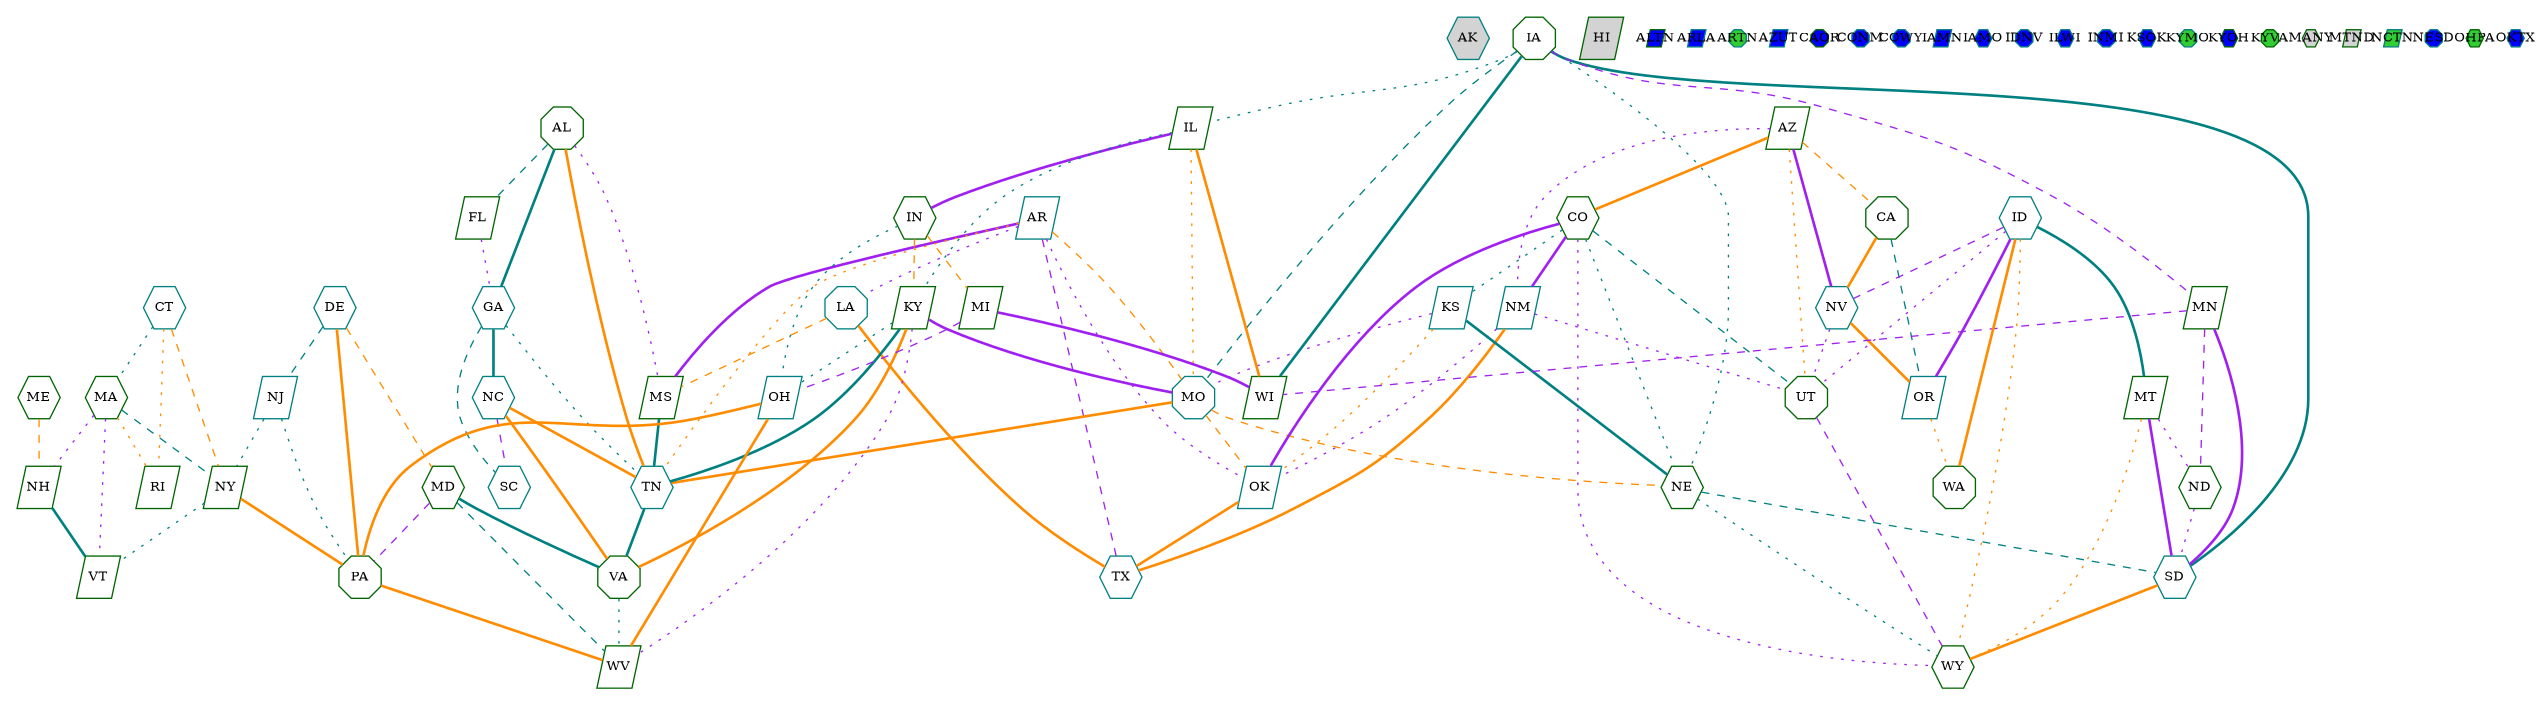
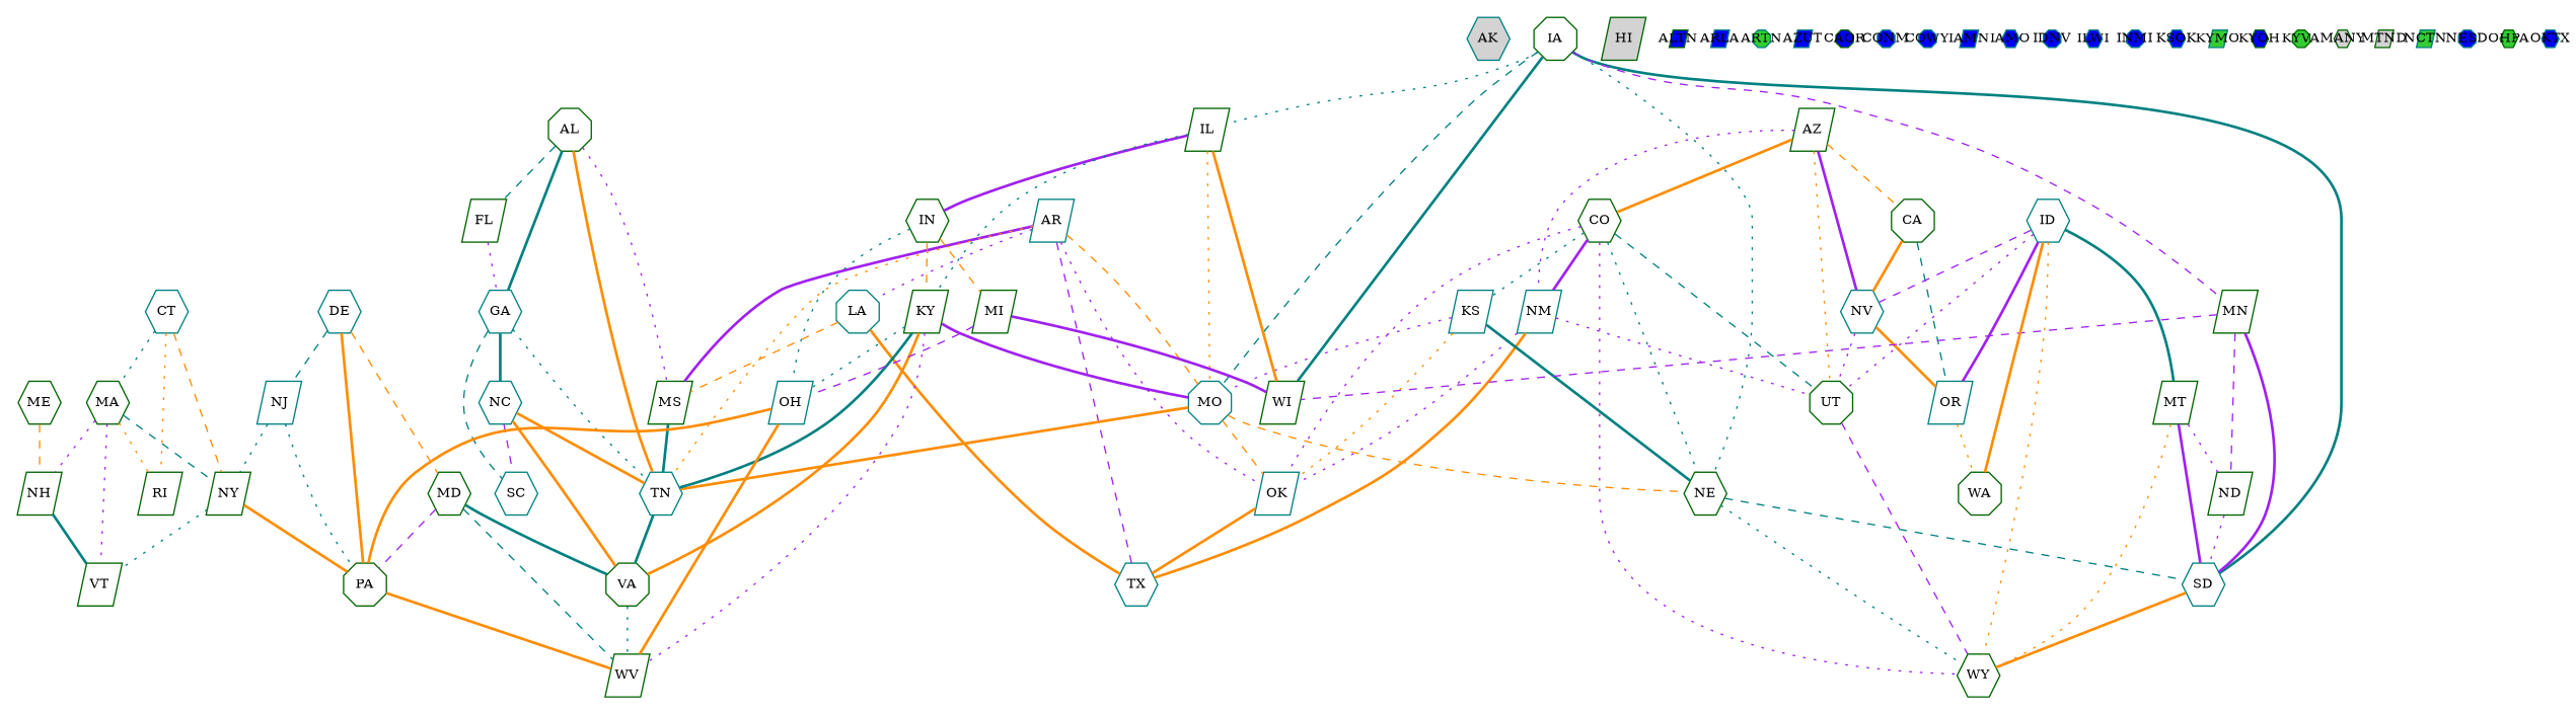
  strict graph {
    fontname="DejaVu Serif"
    penwidth=7
    node [color=darkgreen fixedsize=true fontname="DejaVu Serif" fontsize=10 shape=parallelogram]
    edge [color=darkorange fontname="DejaVu Serif" style=dotted]
    AK [color=teal fillcolor=lightgray height=0.45 shape=hexagon style=filled width=0.45]
    AL [height=0.45 shape=octagon width=0.45]
    FL [height=0.45 width=0.45]
    GA [color=teal height=0.45 shape=hexagon width=0.45]
    MS [height=0.45 width=0.45]
    TN [color=teal height=0.45 shape=hexagon width=0.45]
    NC [color=teal height=0.45 shape=hexagon width=0.45]
    SC [color=teal height=0.45 shape=hexagon width=0.45]
    VA [height=0.45 shape=octagon width=0.45]
    AR [color=teal height=0.45 width=0.45]
    LA [color=teal height=0.45 shape=octagon width=0.45]
    MO [color=teal height=0.45 shape=octagon width=0.45]
    OK [color=teal height=0.45 width=0.45]
    TX [color=teal height=0.45 shape=hexagon width=0.45]
    NE [height=0.45 shape=hexagon width=0.45]
    AZ [height=0.45 width=0.45]
    CA [height=0.45 shape=octagon width=0.45]
    CO [height=0.45 shape=hexagon width=0.45]
    NM [color=teal height=0.45 width=0.45]
    NV [color=teal height=0.45 shape=hexagon width=0.45]
    UT [height=0.45 shape=octagon width=0.45]
    OR [color=teal height=0.45 width=0.45]
    KS [color=teal height=0.45 width=0.45]
    WY [height=0.45 shape=hexagon width=0.45]
    WA [height=0.45 shape=octagon width=0.45]
    SD [color=teal height=0.45 shape=hexagon width=0.45]
    CT [color=teal height=0.45 shape=hexagon width=0.45]
    MA [height=0.45 shape=hexagon width=0.45]
    NY [height=0.45 width=0.45]
    RI [height=0.45 width=0.45]
    NH [height=0.45 width=0.45]
    VT [height=0.45 width=0.45]
    PA [height=0.45 shape=octagon width=0.45]
    DE [color=teal height=0.45 shape=hexagon width=0.45]
    MD [height=0.45 shape=hexagon width=0.45]
    NJ [color=teal height=0.45 width=0.45]
    WV [height=0.45 width=0.45]
    HI [fillcolor=lightgray height=0.45 style=filled width=0.45]
    IA [height=0.45 shape=octagon width=0.45]
    IL [height=0.45 width=0.45]
    MN [height=0.45 width=0.45]
    WI [height=0.45 width=0.45]
    IN [height=0.45 shape=hexagon width=0.45]
    KY [height=0.45 width=0.45]
-   ND [height=0.45 shape=hexagon width=0.45]
+   ND [height=0.45 width=0.45]
    ID [color=teal height=0.45 shape=hexagon width=0.45]
    MT [height=0.45 width=0.45]
    MI [height=0.45 width=0.45]
    OH [color=teal height=0.45 width=0.45]
    ME [height=0.45 shape=hexagon width=0.45]
    ALTN [fillcolor=blue height=0.18000000000000002 style=filled width=0.18000000000000002]
    ARLA [color=teal fillcolor=blue height=0.18000000000000002 style=filled width=0.18000000000000002]
    ARTN [color=teal fillcolor=limegreen height=0.18000000000000002 shape=octagon style=filled width=0.18000000000000002]
    AZUT [color=teal fillcolor=blue height=0.18000000000000002 style=filled width=0.18000000000000002]
    CAOR [fillcolor=blue height=0.18000000000000002 shape=octagon style=filled width=0.18000000000000002]
    CONM [color=teal fillcolor=blue height=0.18000000000000002 shape=octagon style=filled width=0.18000000000000002]
    COWY [color=teal fillcolor=blue height=0.18000000000000002 shape=octagon style=filled width=0.18000000000000002]
    IAMN [color=teal fillcolor=blue height=0.18000000000000002 style=filled width=0.18000000000000002]
    IAMO [color=teal fillcolor=blue height=0.18000000000000002 shape=hexagon style=filled width=0.18000000000000002]
    IDNV [color=teal fillcolor=blue height=0.18000000000000002 shape=octagon style=filled width=0.18000000000000002]
    ILWI [color=teal fillcolor=blue height=0.18000000000000002 shape=hexagon style=filled width=0.18000000000000002]
    INMI [color=teal fillcolor=blue height=0.18000000000000002 shape=octagon style=filled width=0.18000000000000002]
    KSOK [color=teal fillcolor=blue height=0.18000000000000002 shape=hexagon style=filled width=0.18000000000000002]
-   KYMO [color=teal fillcolor=limegreen height=0.18000000000000002 shape=octagon style=filled width=0.18000000000000002]
+   KYMO [color=teal fillcolor=limegreen height=0.18000000000000002 style=filled width=0.18000000000000002]
    KYOH [fillcolor=blue height=0.18000000000000002 shape=hexagon style=filled width=0.18000000000000002]
    KYVA [fillcolor=limegreen height=0.18000000000000002 shape=octagon style=filled width=0.18000000000000002]
    MANY [fillcolor=lightgray height=0.18000000000000002 shape=hexagon style=filled width=0.18000000000000002]
    MTND [fillcolor=lightgray height=0.18000000000000002 style=filled width=0.18000000000000002]
    NCTN [color=teal fillcolor=limegreen height=0.18000000000000002 style=filled width=0.18000000000000002]
    NESD [color=teal fillcolor=blue height=0.18000000000000002 shape=octagon style=filled width=0.18000000000000002]
    OHPA [fillcolor=limegreen height=0.18000000000000002 shape=hexagon style=filled width=0.18000000000000002]
    OKTX [color=teal fillcolor=blue height=0.18000000000000002 shape=hexagon style=filled width=0.18000000000000002]
    AL -- FL [color=teal style=dashed]
    AL -- GA [color=teal style=bold]
    AL -- MS [color=purple]
    AL -- TN [style=bold]
    FL -- GA [color=purple]
    GA -- TN [color=teal]
    GA -- NC [color=teal style=bold]
    GA -- SC [color=teal style=dashed]
    MS -- TN [color=teal style=bold]
    TN -- VA [color=teal style=bold]
    NC -- TN [style=bold]
    NC -- SC [color=purple style=dashed]
    NC -- VA [style=bold]
    VA -- WV [color=teal]
    AR -- MS [color=purple style=bold]
    AR -- TN
    AR -- LA [color=purple]
    AR -- MO [style=dashed]
    AR -- OK [color=purple]
    AR -- TX [color=purple style=dashed]
    LA -- MS [style=dashed]
    LA -- TX [style=bold]
    MO -- TN [style=bold]
    MO -- OK [style=dashed]
    MO -- NE [style=dashed]
    OK -- TX [style=bold]
    NE -- WY [color=teal]
    NE -- SD [color=teal style=dashed]
    AZ -- CA [style=dashed]
    AZ -- CO [style=bold]
    AZ -- NM [color=purple]
    AZ -- NV [color=purple style=bold]
    AZ -- UT
    CA -- NV [style=bold]
    CA -- OR [color=teal style=dashed]
-   CO -- OK [color=purple style=bold]
+   CO -- OK [color=purple]
    CO -- NE [color=teal]
    CO -- NM [color=purple style=bold]
    CO -- UT [color=teal style=dashed]
    CO -- KS [color=teal]
    CO -- WY [color=purple]
    NM -- OK [color=purple]
    NM -- TX [style=bold]
    NM -- UT [color=purple]
    NV -- UT [color=purple]
    NV -- OR [style=bold]
    UT -- WY [color=purple style=dashed]
    OR -- WA
    KS -- MO [color=purple]
    KS -- OK
    KS -- NE [color=teal style=bold]
    SD -- WY [style=bold]
    CT -- MA [color=teal]
    CT -- NY [style=dashed]
    CT -- RI
    MA -- NY [color=teal style=dashed]
    MA -- RI
    MA -- NH [color=purple]
    MA -- VT [color=purple]
    NY -- VT [color=teal]
    NY -- PA [style=bold]
    NH -- VT [color=teal style=bold]
    PA -- WV [style=bold]
    DE -- PA [style=bold]
    DE -- MD [style=dashed]
    DE -- NJ [color=teal style=dashed]
    MD -- VA [color=teal style=bold]
    MD -- PA [color=purple style=dashed]
    MD -- WV [color=teal style=dashed]
    NJ -- NY [color=teal]
    NJ -- PA [color=teal]
    IA -- MO [color=teal style=dashed]
    IA -- NE [color=teal]
    IA -- SD [color=teal style=bold]
    IA -- IL [color=teal]
    IA -- MN [color=purple style=dashed]
    IA -- WI [color=teal style=bold]
    IL -- MO
    IL -- WI [style=bold]
    IL -- IN [color=purple style=bold]
    IL -- KY [color=teal]
    MN -- SD [color=purple style=bold]
    MN -- WI [color=purple style=dashed]
    MN -- ND [color=purple style=dashed]
    IN -- KY [style=dashed]
    IN -- MI [style=dashed]
    IN -- OH [color=teal]
    KY -- TN [color=teal style=bold]
    KY -- VA [style=bold]
    KY -- MO [color=purple style=bold]
    KY -- WV [color=purple]
    KY -- OH [color=teal]
    ND -- SD [color=purple]
    ID -- NV [color=purple style=dashed]
    ID -- UT [color=purple]
    ID -- OR [color=purple style=bold]
    ID -- WY
    ID -- WA [style=bold]
    ID -- MT [color=teal style=bold]
    MT -- WY
    MT -- SD [color=purple style=bold]
    MT -- ND [color=purple]
    MI -- WI [color=purple style=bold]
    MI -- OH [color=purple style=dashed]
    OH -- PA [style=bold]
    OH -- WV [style=bold]
    ME -- NH [style=dashed]
  }
